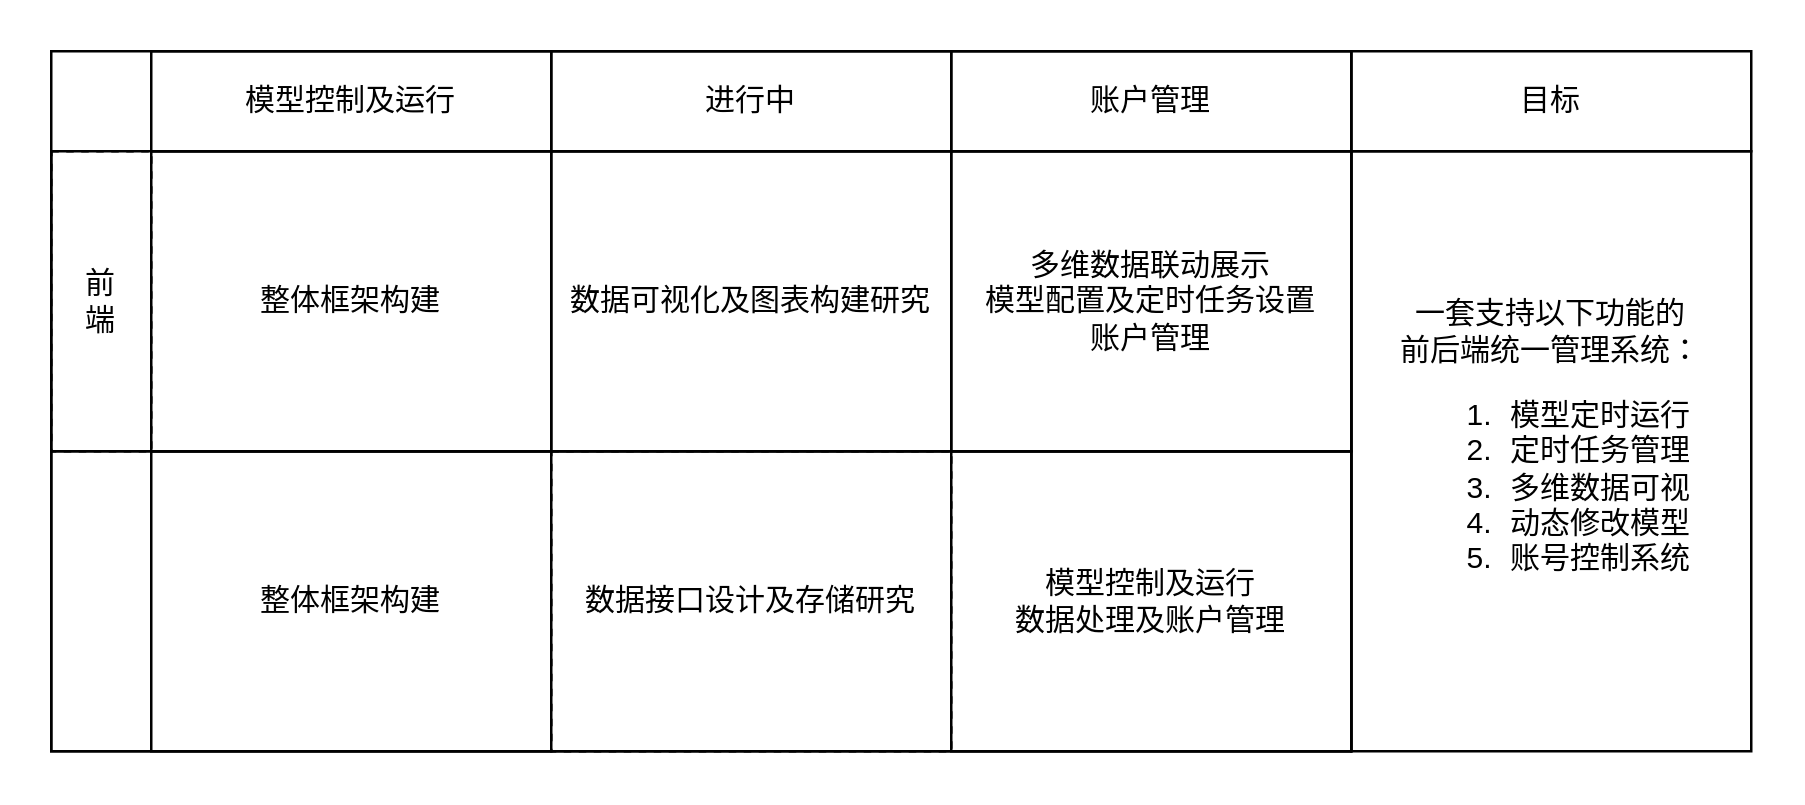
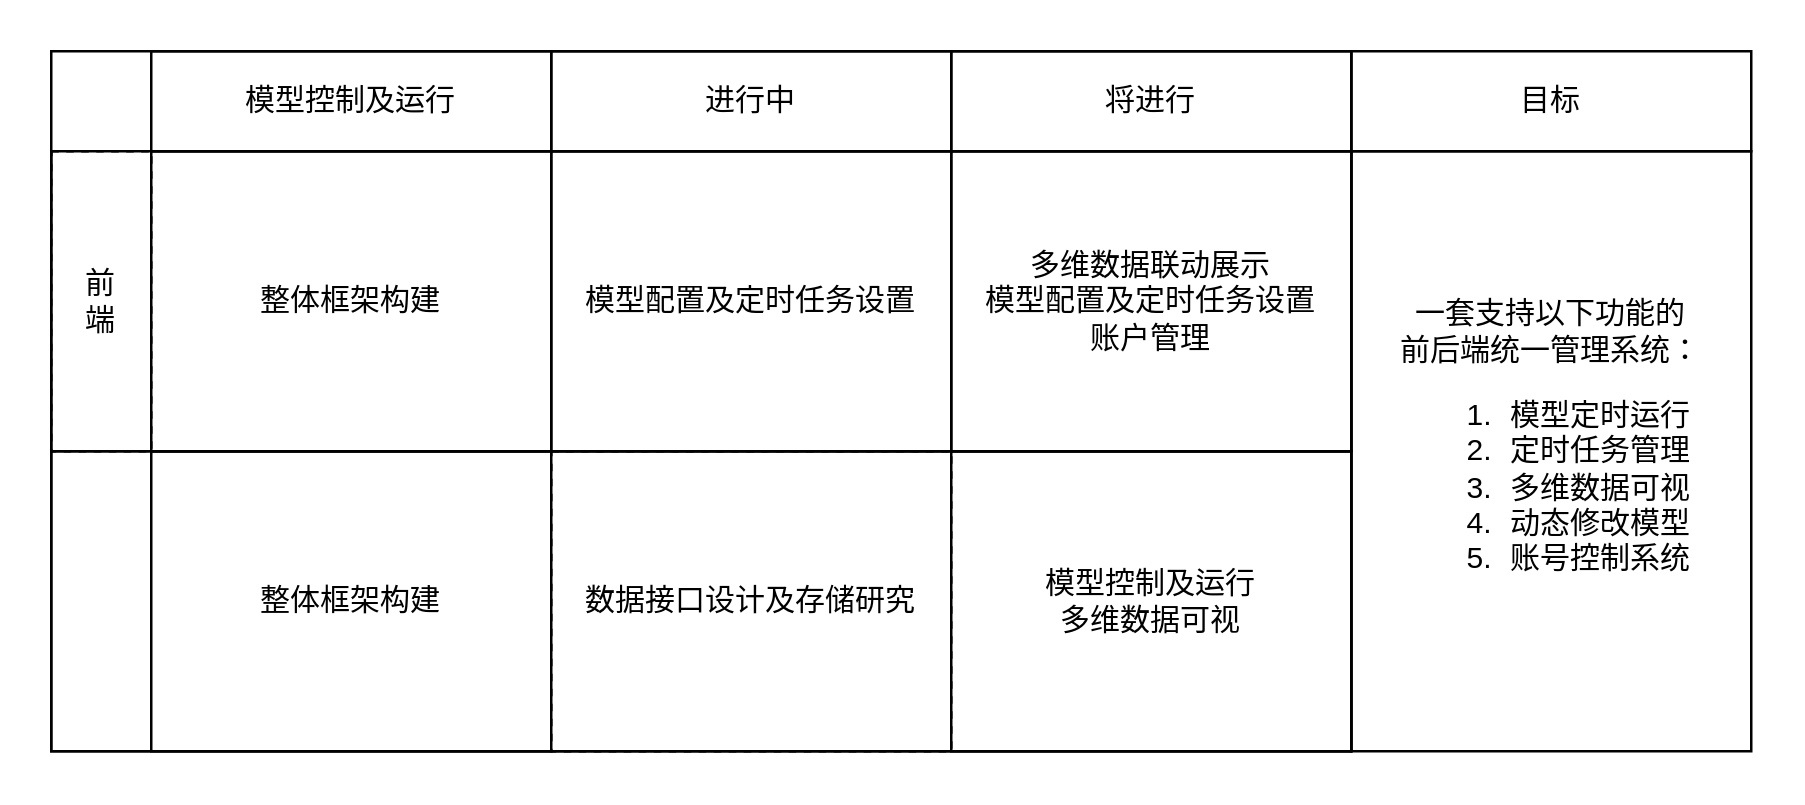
  <mxCell id="0" />
  <mxCell id="1" parent="0" />
  <mxCell id="2" value="" style="group" parent="1" vertex="1" connectable="0"><mxGeometry x="20" y="20" width="680" height="280" as="geometry" /></mxCell>
  <mxCell id="3" value="" style="group" parent="2" vertex="1" connectable="0"><mxGeometry width="680" height="280" as="geometry" /></mxCell>
  <mxCell id="4" value="" style="rounded=0;whiteSpace=wrap;html=1;fillColor=none;" parent="3" vertex="1"><mxGeometry width="520" height="280" as="geometry" /></mxCell>
  <mxCell id="5" value="" style="rounded=0;whiteSpace=wrap;html=1;fillColor=none;" parent="3" vertex="1"><mxGeometry y="40" width="520" height="120" as="geometry" /></mxCell>
  <mxCell id="6" value="" style="rounded=0;whiteSpace=wrap;html=1;fillColor=none;" parent="3" vertex="1"><mxGeometry y="160" width="520" height="120" as="geometry" /></mxCell>
  <mxCell id="7" value="前&lt;br&gt;端" style="rounded=0;whiteSpace=wrap;html=1;fillColor=none;dashed=1;" parent="3" vertex="1"><mxGeometry y="40" width="40" height="120" as="geometry" /></mxCell>
  <mxCell id="8" value="模型控制及运行" style="rounded=0;whiteSpace=wrap;html=1;fillColor=none;" parent="3" vertex="1"><mxGeometry x="40" width="160" height="40" as="geometry" /></mxCell>
  <mxCell id="9" value="进行中" style="rounded=0;whiteSpace=wrap;html=1;fillColor=none;" parent="3" vertex="1"><mxGeometry x="200" width="160" height="40" as="geometry" /></mxCell>
- <mxCell id="10" value="账户管理" style="rounded=0;whiteSpace=wrap;html=1;fillColor=none;" parent="3" vertex="1"><mxGeometry x="360" width="160" height="40" as="geometry" /></mxCell>
+ <mxCell id="10" value="将进行" style="rounded=0;whiteSpace=wrap;html=1;fillColor=none;" parent="3" vertex="1"><mxGeometry x="360" width="160" height="40" as="geometry" /></mxCell>
  <mxCell id="11" value="整体框架构建" style="rounded=0;whiteSpace=wrap;html=1;fillColor=none;" parent="3" vertex="1"><mxGeometry x="40" y="40" width="160" height="120" as="geometry" /></mxCell>
  <mxCell id="12" value="&lt;span style=&quot;white-space: normal&quot;&gt;整体框架构建&lt;/span&gt;" style="rounded=0;whiteSpace=wrap;html=1;fillColor=none;" parent="3" vertex="1"><mxGeometry x="40" y="160" width="160" height="120" as="geometry" /></mxCell>
- <mxCell id="13" value="数据可视化及图表构建研究" style="rounded=0;whiteSpace=wrap;html=1;fillColor=none;" parent="3" vertex="1"><mxGeometry x="200" y="40" width="160" height="120" as="geometry" /></mxCell>
+ <mxCell id="13" value="模型配置及定时任务设置" style="rounded=0;whiteSpace=wrap;html=1;fillColor=none;" parent="3" vertex="1"><mxGeometry x="200" y="40" width="160" height="120" as="geometry" /></mxCell>
  <mxCell id="14" value="多维数据联动展示&lt;br&gt;模型配置及定时任务设置&lt;br&gt;账户管理" style="rounded=0;whiteSpace=wrap;html=1;fillColor=none;" parent="3" vertex="1"><mxGeometry x="360" y="40" width="160" height="120" as="geometry" /></mxCell>
  <mxCell id="15" value="数据接口设计及存储研究" style="rounded=0;whiteSpace=wrap;html=1;fillColor=none;dashed=1;" parent="3" vertex="1"><mxGeometry x="200" y="160" width="160" height="120" as="geometry" /></mxCell>
- <mxCell id="16" value="模型控制及运行&lt;br&gt;数据处理及账户管理" style="rounded=0;whiteSpace=wrap;html=1;fillColor=none;" parent="3" vertex="1"><mxGeometry x="360" y="160" width="160" height="120" as="geometry" /></mxCell>
+ <mxCell id="16" value="模型控制及运行&lt;br&gt;多维数据可视" style="rounded=0;whiteSpace=wrap;html=1;fillColor=none;" parent="3" vertex="1"><mxGeometry x="360" y="160" width="160" height="120" as="geometry" /></mxCell>
  <mxCell id="17" value="&lt;span&gt;一套支持以下功能的&lt;/span&gt;&lt;br&gt;&lt;span&gt;前后端统一管理系统：&lt;br&gt;&lt;ol&gt;&lt;li&gt;&lt;span&gt;模型定时运行&lt;/span&gt;&lt;/li&gt;&lt;li&gt;&lt;span&gt;定时任务管理&lt;/span&gt;&lt;/li&gt;&lt;li&gt;&lt;span&gt;多维数据可视&lt;/span&gt;&lt;/li&gt;&lt;li&gt;&lt;span&gt;动态修改模型&lt;/span&gt;&lt;/li&gt;&lt;li&gt;&lt;span&gt;账号控制系统&lt;/span&gt;&lt;/li&gt;&lt;/ol&gt;&lt;/span&gt;" style="rounded=0;whiteSpace=wrap;html=1;fillColor=none;align=center;" parent="3" vertex="1"><mxGeometry x="520" y="40" width="160" height="240" as="geometry" /></mxCell>
  <mxCell id="18" value="目标" style="rounded=0;whiteSpace=wrap;html=1;fillColor=none;" parent="2" vertex="1"><mxGeometry x="520" width="160" height="40" as="geometry" /></mxCell>
